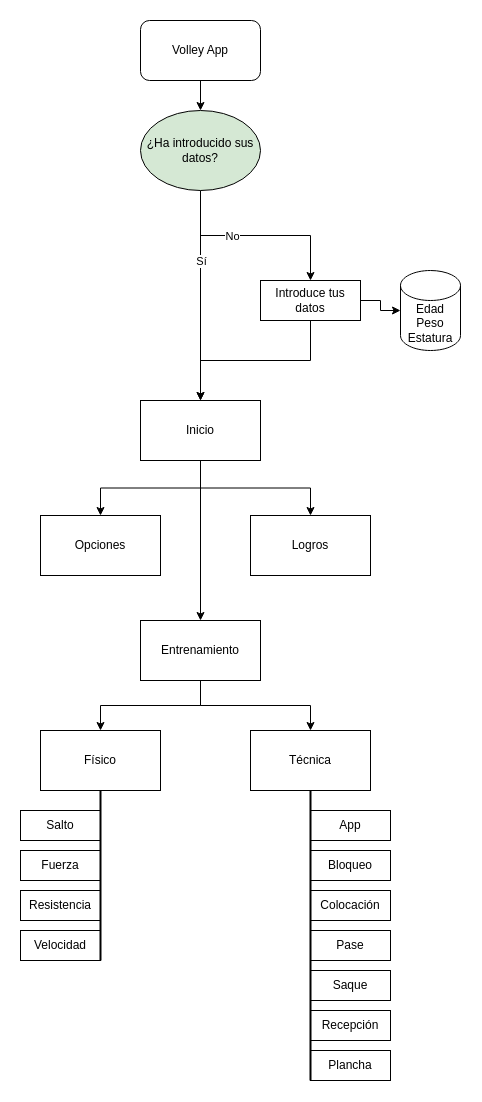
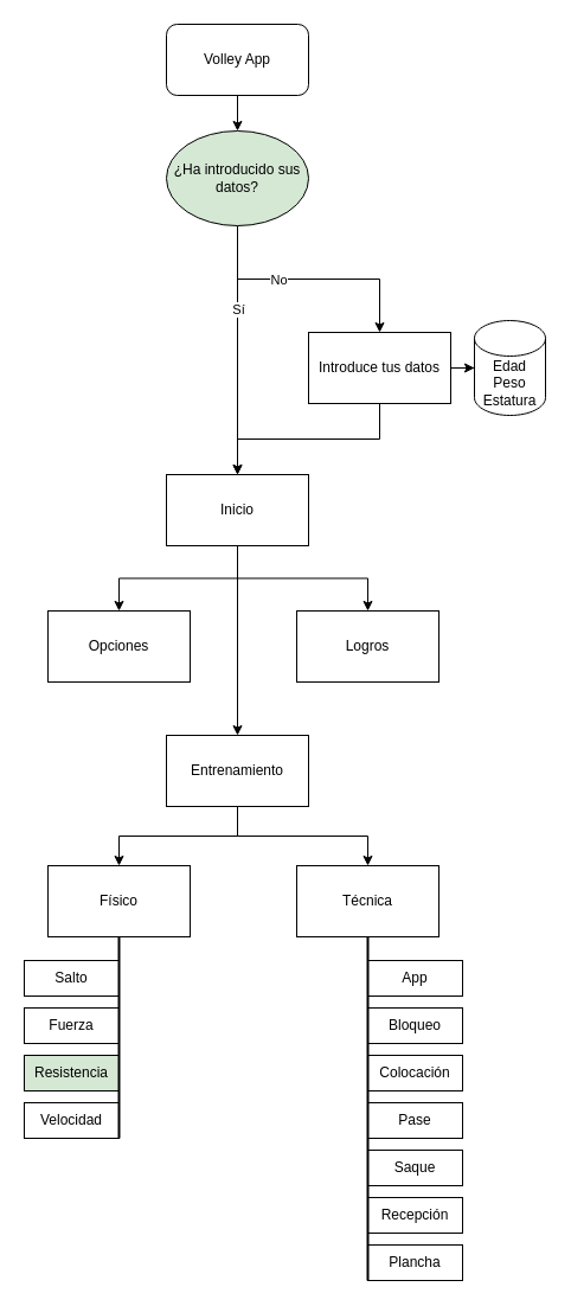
  <mxCell id="0" />
  <mxCell id="1" parent="0" />
  <mxCell id="2" style="edgeStyle=orthogonalEdgeStyle;rounded=0;orthogonalLoop=1;jettySize=auto;html=1;entryX=0.5;entryY=0;entryDx=0;entryDy=0;" edge="1" parent="1" source="3" target="16"><mxGeometry relative="1" as="geometry"><mxPoint x="200" y="130" as="targetPoint" /></mxGeometry></mxCell>
  <mxCell id="3" value="Volley App" style="rounded=1;whiteSpace=wrap;html=1;" vertex="1" parent="1"><mxGeometry x="140" y="20" width="120" height="60" as="geometry" /></mxCell>
  <mxCell id="4" style="edgeStyle=orthogonalEdgeStyle;rounded=0;orthogonalLoop=1;jettySize=auto;html=1;exitX=0.5;exitY=1;exitDx=0;exitDy=0;" edge="1" parent="1" source="16" target="8"><mxGeometry relative="1" as="geometry"><mxPoint x="200" y="230" as="targetPoint" /><mxPoint x="200" y="190" as="sourcePoint" /></mxGeometry></mxCell>
  <mxCell id="5" value="No" style="edgeLabel;html=1;align=center;verticalAlign=middle;resizable=0;points=[];" vertex="1" connectable="0" parent="4"><mxGeometry x="-0.243" relative="1" as="geometry"><mxPoint as="offset" /></mxGeometry></mxCell>
  <mxCell id="6" style="edgeStyle=orthogonalEdgeStyle;rounded=0;orthogonalLoop=1;jettySize=auto;html=1;" edge="1" parent="1" source="8" target="9"><mxGeometry relative="1" as="geometry"><mxPoint x="430" y="310" as="targetPoint" /></mxGeometry></mxCell>
  <mxCell id="7" style="edgeStyle=orthogonalEdgeStyle;rounded=0;orthogonalLoop=1;jettySize=auto;html=1;" edge="1" parent="1" source="8" target="13"><mxGeometry relative="1" as="geometry"><mxPoint x="320" y="390" as="targetPoint" /></mxGeometry></mxCell>
- <mxCell id="8" value="Introduce tus datos" style="rounded=0;whiteSpace=wrap;html=1;" vertex="1" parent="1"><mxGeometry x="260" y="280" width="100" height="40" as="geometry" /></mxCell>
+ <mxCell id="8" value="Introduce tus datos" style="rounded=0;whiteSpace=wrap;html=1;" vertex="1" parent="1"><mxGeometry x="260" y="280" width="120" height="60" as="geometry" /></mxCell>
  <mxCell id="9" value="Edad&lt;br&gt;Peso&lt;br&gt;Estatura" style="shape=cylinder3;whiteSpace=wrap;html=1;boundedLbl=1;backgroundOutline=1;size=15;" vertex="1" parent="1"><mxGeometry x="400" y="270" width="60" height="80" as="geometry" /></mxCell>
  <mxCell id="10" style="edgeStyle=orthogonalEdgeStyle;rounded=0;orthogonalLoop=1;jettySize=auto;html=1;" edge="1" parent="1" source="13" target="19"><mxGeometry relative="1" as="geometry"><mxPoint x="80" y="510" as="targetPoint" /></mxGeometry></mxCell>
  <mxCell id="11" style="edgeStyle=orthogonalEdgeStyle;rounded=0;orthogonalLoop=1;jettySize=auto;html=1;" edge="1" parent="1" source="13" target="20"><mxGeometry relative="1" as="geometry"><mxPoint x="300" y="540" as="targetPoint" /></mxGeometry></mxCell>
  <mxCell id="12" style="edgeStyle=orthogonalEdgeStyle;rounded=0;orthogonalLoop=1;jettySize=auto;html=1;" edge="1" parent="1" source="13" target="21"><mxGeometry relative="1" as="geometry"><mxPoint x="200" y="640" as="targetPoint" /></mxGeometry></mxCell>
  <mxCell id="13" value="Inicio" style="rounded=0;whiteSpace=wrap;html=1;" vertex="1" parent="1"><mxGeometry x="140" y="400" width="120" height="60" as="geometry" /></mxCell>
  <mxCell id="14" style="edgeStyle=orthogonalEdgeStyle;rounded=0;orthogonalLoop=1;jettySize=auto;html=1;entryX=0.5;entryY=0;entryDx=0;entryDy=0;" edge="1" parent="1" source="16" target="13"><mxGeometry relative="1" as="geometry"><mxPoint x="90" y="390" as="targetPoint" /><Array as="points"><mxPoint x="200" y="260" /><mxPoint x="200" y="260" /></Array></mxGeometry></mxCell>
  <mxCell id="15" value="Sí" style="edgeLabel;html=1;align=center;verticalAlign=middle;resizable=0;points=[];" vertex="1" connectable="0" parent="14"><mxGeometry x="-0.229" y="-2" relative="1" as="geometry"><mxPoint x="2" y="-11" as="offset" /></mxGeometry></mxCell>
  <mxCell id="16" value="¿Ha introducido sus datos?" style="ellipse;whiteSpace=wrap;html=1;fillColor=#d5e8d4;" vertex="1" parent="1"><mxGeometry x="140" y="110" width="120" height="80" as="geometry" /></mxCell>
  <mxCell id="17" style="edgeStyle=orthogonalEdgeStyle;rounded=0;orthogonalLoop=1;jettySize=auto;html=1;" edge="1" parent="1" source="19" target="22"><mxGeometry relative="1" as="geometry"><mxPoint x="130" y="760" as="targetPoint" /></mxGeometry></mxCell>
  <mxCell id="18" style="edgeStyle=orthogonalEdgeStyle;rounded=0;orthogonalLoop=1;jettySize=auto;html=1;" edge="1" parent="1" source="19" target="23"><mxGeometry relative="1" as="geometry"><mxPoint x="310" y="760" as="targetPoint" /></mxGeometry></mxCell>
  <mxCell id="19" value="Entrenamiento" style="rounded=0;whiteSpace=wrap;html=1;" vertex="1" parent="1"><mxGeometry x="140" y="620" width="120" height="60" as="geometry" /></mxCell>
  <mxCell id="20" value="Logros" style="rounded=0;whiteSpace=wrap;html=1;" vertex="1" parent="1"><mxGeometry x="250" y="515" width="120" height="60" as="geometry" /></mxCell>
  <mxCell id="21" value="Opciones" style="rounded=0;whiteSpace=wrap;html=1;" vertex="1" parent="1"><mxGeometry x="40" y="515" width="120" height="60" as="geometry" /></mxCell>
  <mxCell id="22" value="Físico" style="rounded=0;whiteSpace=wrap;html=1;" vertex="1" parent="1"><mxGeometry x="40" y="730" width="120" height="60" as="geometry" /></mxCell>
  <mxCell id="23" value="Técnica" style="rounded=0;whiteSpace=wrap;html=1;" vertex="1" parent="1"><mxGeometry x="250" y="730" width="120" height="60" as="geometry" /></mxCell>
  <mxCell id="24" value="App" style="rounded=0;whiteSpace=wrap;html=1;" vertex="1" parent="1"><mxGeometry x="310" y="810" width="80" height="30" as="geometry" /></mxCell>
  <mxCell id="25" value="Bloqueo" style="rounded=0;whiteSpace=wrap;html=1;" vertex="1" parent="1"><mxGeometry x="310" y="850" width="80" height="30" as="geometry" /></mxCell>
  <mxCell id="26" value="Colocación" style="rounded=0;whiteSpace=wrap;html=1;" vertex="1" parent="1"><mxGeometry x="310" y="890" width="80" height="30" as="geometry" /></mxCell>
  <mxCell id="27" value="Pase" style="rounded=0;whiteSpace=wrap;html=1;" vertex="1" parent="1"><mxGeometry x="310" y="930" width="80" height="30" as="geometry" /></mxCell>
  <mxCell id="28" value="Saque" style="rounded=0;whiteSpace=wrap;html=1;" vertex="1" parent="1"><mxGeometry x="310" y="970" width="80" height="30" as="geometry" /></mxCell>
  <mxCell id="29" value="Recepción" style="rounded=0;whiteSpace=wrap;html=1;" vertex="1" parent="1"><mxGeometry x="310" y="1010" width="80" height="30" as="geometry" /></mxCell>
  <mxCell id="30" value="Plancha" style="rounded=0;whiteSpace=wrap;html=1;" vertex="1" parent="1"><mxGeometry x="310" y="1050" width="80" height="30" as="geometry" /></mxCell>
  <mxCell id="31" value="Salto" style="rounded=0;whiteSpace=wrap;html=1;" vertex="1" parent="1"><mxGeometry x="20" y="810" width="80" height="30" as="geometry" /></mxCell>
  <mxCell id="32" value="Fuerza" style="rounded=0;whiteSpace=wrap;html=1;" vertex="1" parent="1"><mxGeometry x="20" y="850" width="80" height="30" as="geometry" /></mxCell>
- <mxCell id="33" value="Resistencia" style="rounded=0;whiteSpace=wrap;html=1;" vertex="1" parent="1"><mxGeometry x="20" y="890" width="80" height="30" as="geometry" /></mxCell>
+ <mxCell id="33" value="Resistencia" style="rounded=0;whiteSpace=wrap;html=1;fillColor=#d5e8d4;" vertex="1" parent="1"><mxGeometry x="20" y="890" width="80" height="30" as="geometry" /></mxCell>
  <mxCell id="34" value="Velocidad" style="rounded=0;whiteSpace=wrap;html=1;" vertex="1" parent="1"><mxGeometry x="20" y="930" width="80" height="30" as="geometry" /></mxCell>
  <mxCell id="35" value="" style="line;strokeWidth=2;direction=south;html=1;" vertex="1" parent="1"><mxGeometry x="95" y="790" width="10" height="170" as="geometry" /></mxCell>
  <mxCell id="36" value="" style="line;strokeWidth=2;direction=south;html=1;" vertex="1" parent="1"><mxGeometry x="305" y="790" width="10" height="290" as="geometry" /></mxCell>
